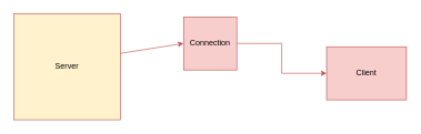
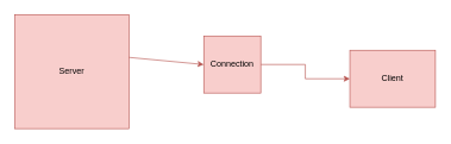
  <mxCell id="0" />
  <mxCell id="1" parent="0" />
- <mxCell id="2" value="Server" style="whiteSpace=wrap;html=1;aspect=fixed;fillColor=#fff2cc;strokeColor=#b85450;" vertex="1" parent="1"><mxGeometry x="20" y="20" width="160" height="160" as="geometry" /></mxCell>
+ <mxCell id="2" value="Server" style="whiteSpace=wrap;html=1;aspect=fixed;fillColor=#f8cecc;strokeColor=#b85450;" vertex="1" parent="1"><mxGeometry x="20" y="20" width="160" height="160" as="geometry" /></mxCell>
  <mxCell id="3" value="" style="edgeStyle=orthogonalEdgeStyle;rounded=0;orthogonalLoop=1;jettySize=auto;html=1;fillColor=#f8cecc;strokeColor=#b85450;" edge="1" parent="1" source="4" target="6"><mxGeometry relative="1" as="geometry" /></mxCell>
- <mxCell id="4" value="Connection" style="whiteSpace=wrap;html=1;aspect=fixed;fillColor=#f8cecc;strokeColor=#b85450;" vertex="1" parent="1"><mxGeometry x="275" y="25" width="80" height="80" as="geometry" /></mxCell>
+ <mxCell id="4" value="Connection" style="whiteSpace=wrap;html=1;aspect=fixed;fillColor=#f8cecc;strokeColor=#b85450;" vertex="1" parent="1"><mxGeometry x="285" y="50" width="80" height="80" as="geometry" /></mxCell>
  <mxCell id="5" value="" style="endArrow=classic;html=1;rounded=0;exitX=1;exitY=0.75;exitDx=0;exitDy=0;entryX=0;entryY=0.5;entryDx=0;entryDy=0;fillColor=#f8cecc;strokeColor=#b85450;" edge="1" parent="1" target="4"><mxGeometry width="50" height="50" relative="1" as="geometry"><mxPoint x="180" y="80" as="sourcePoint" /><mxPoint x="380" y="80" as="targetPoint" /></mxGeometry></mxCell>
  <mxCell id="6" value="Client" style="whiteSpace=wrap;html=1;fillColor=#f8cecc;strokeColor=#b85450;" vertex="1" parent="1"><mxGeometry x="490" y="70" width="120" height="80" as="geometry" /></mxCell>
